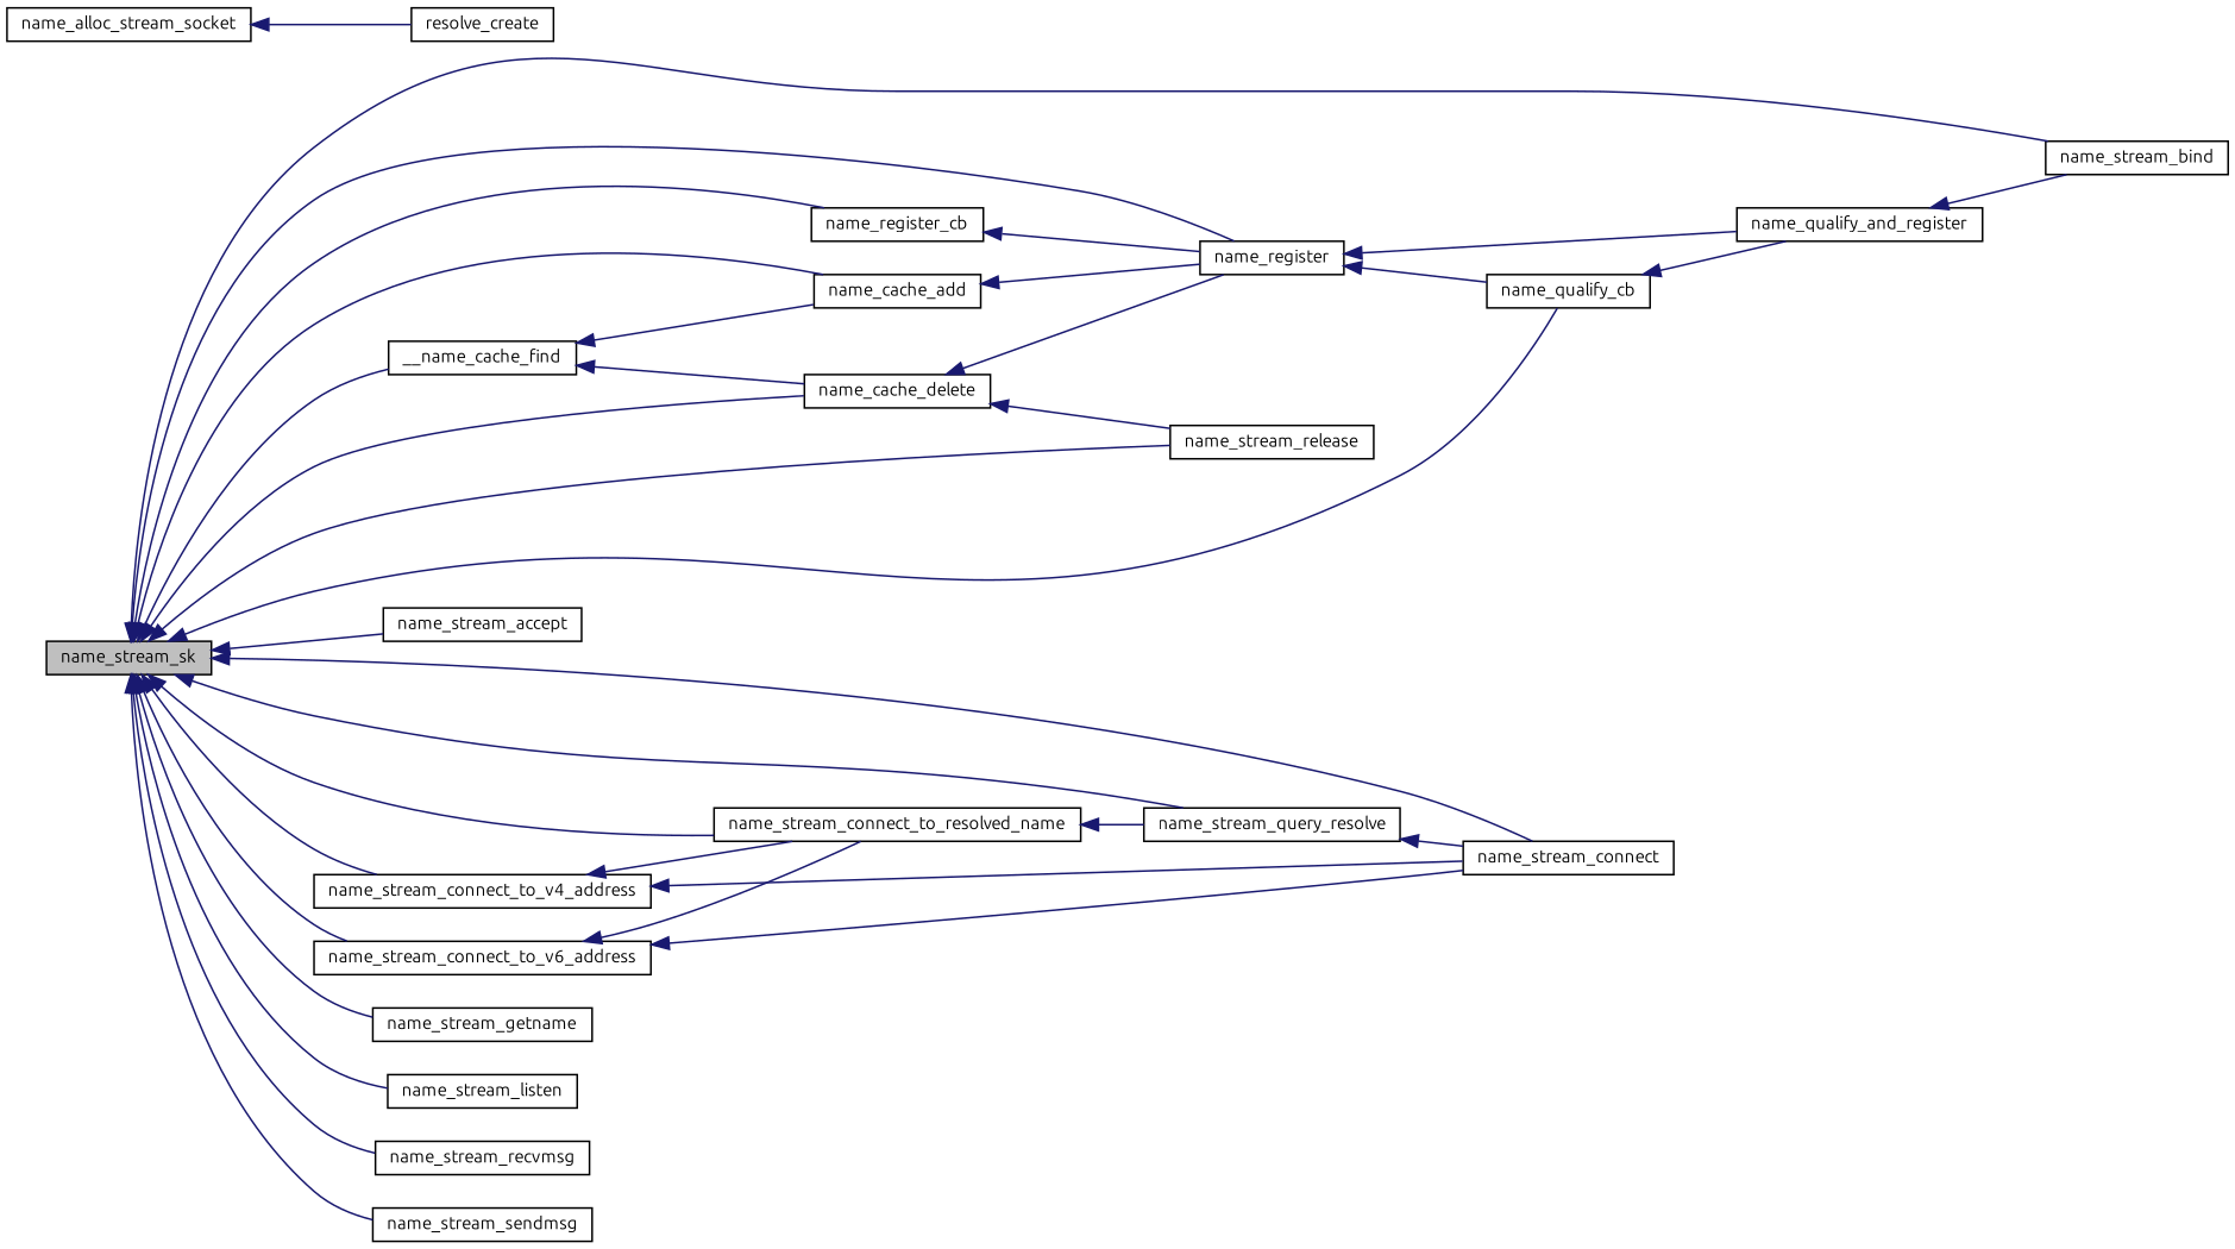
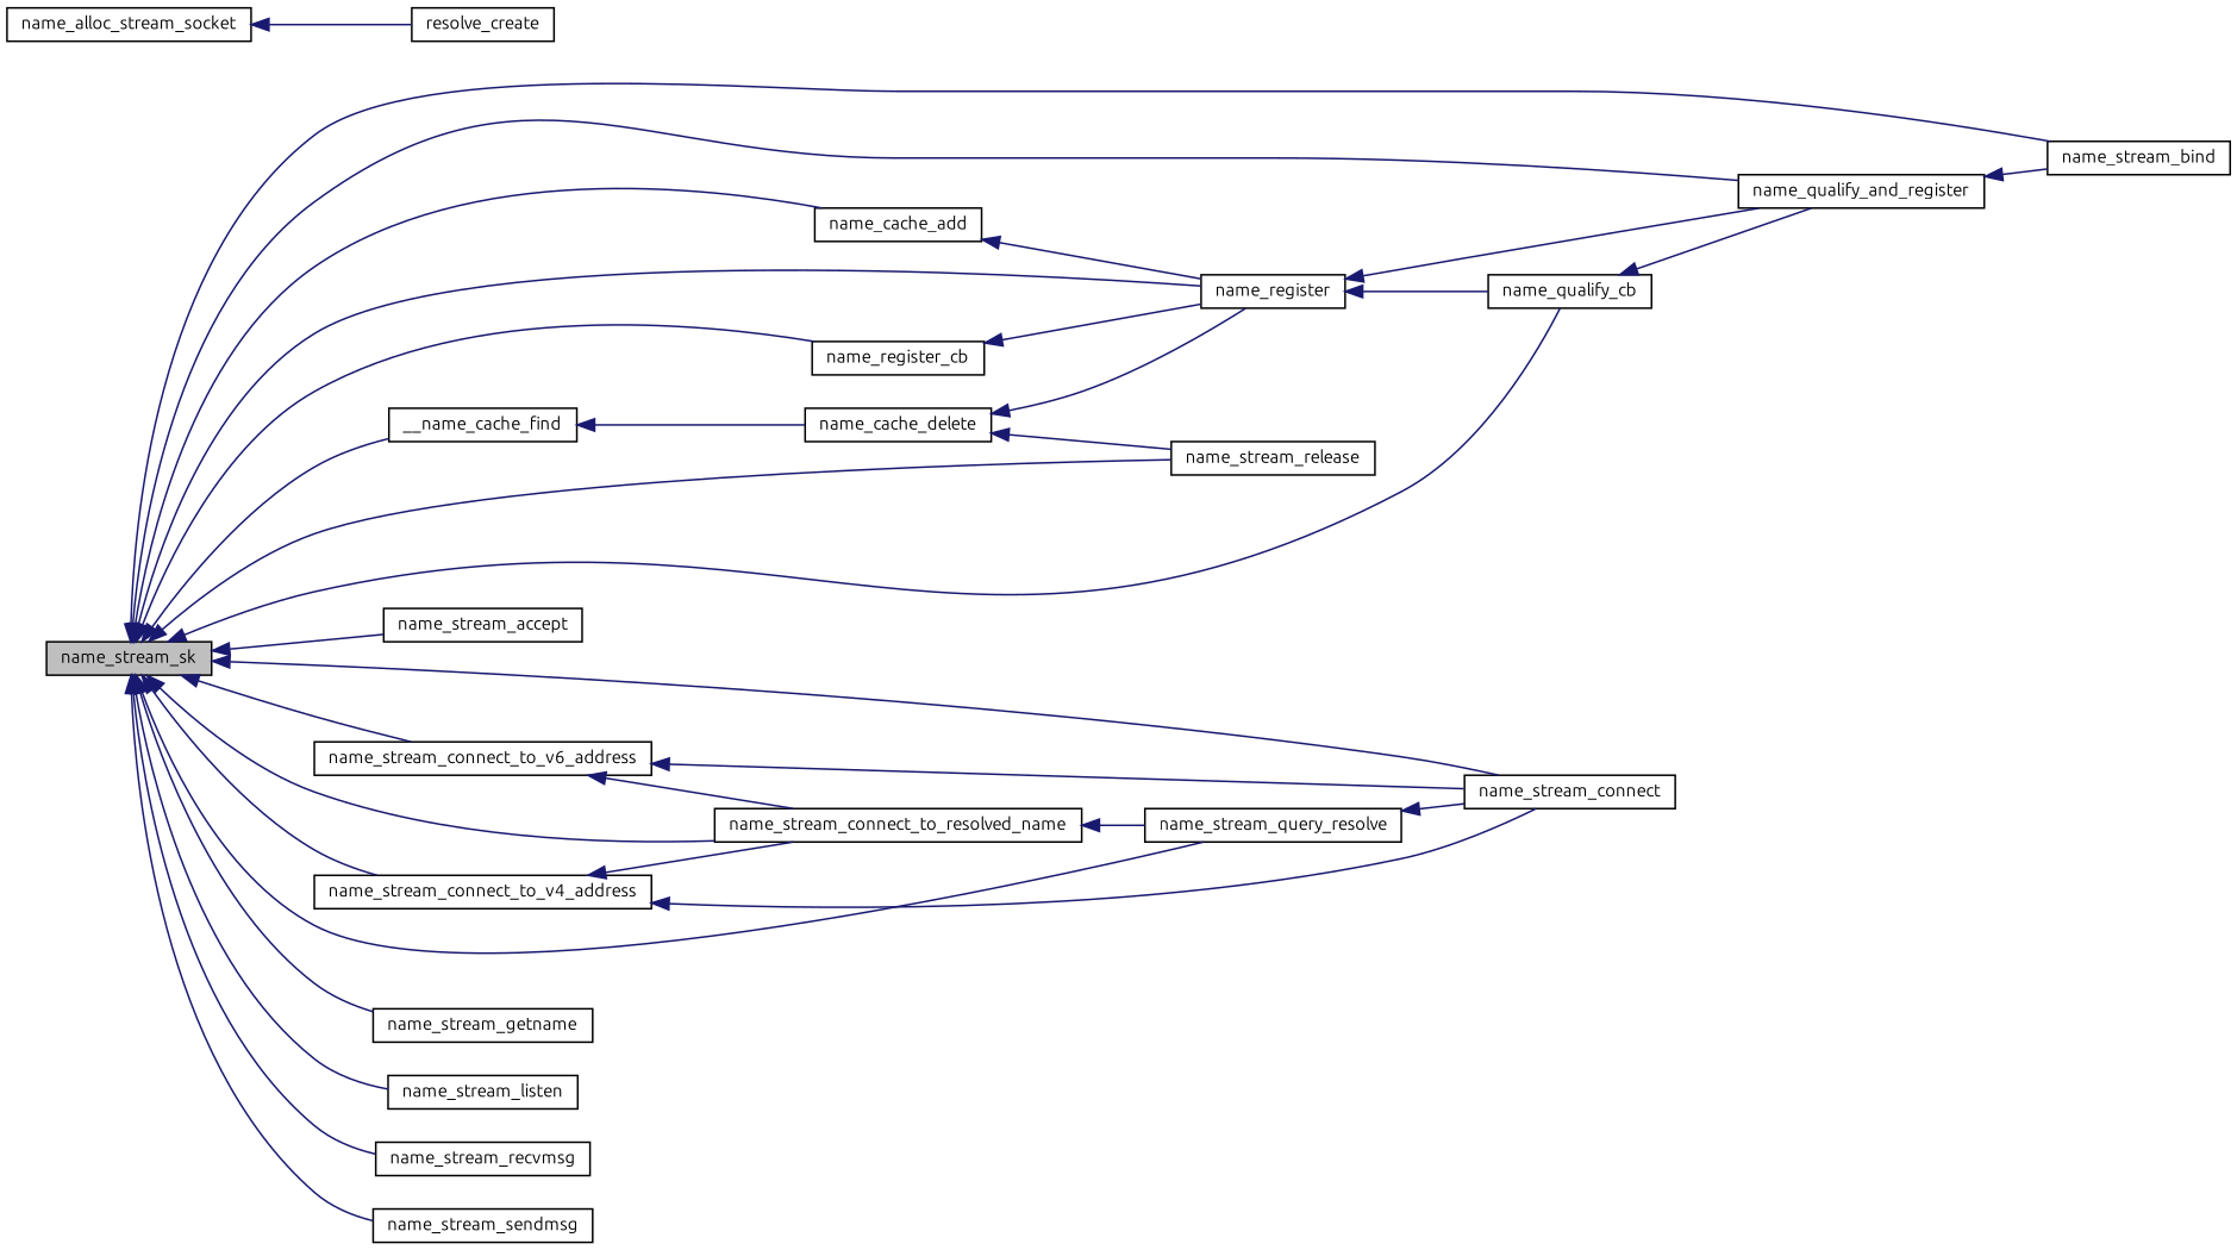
  digraph {
    fontname=Ubuntu
    rankdir=LR
    node [color=black fillcolor=white fontname=Ubuntu fontsize=10 shape=record style=filled]
    edge [color=midnightblue dir=back fontname=Ubuntu fontsize=10 labelfontname=FreeSans labelfontsize=10 style=solid]
    n1 [fillcolor=grey75 fontcolor=black height=0.2 label=name_stream_sk width=0.4]
    n2 [height=0.2 label=__name_cache_find width=0.4]
    n3 [height=0.2 label=name_register width=0.4]
    n4 [height=0.2 label=name_qualify_and_register width=0.4]
    n5 [height=0.2 label=name_stream_bind width=0.4]
    n6 [height=0.2 label=name_qualify_cb width=0.4]
    n7 [height=0.2 label=name_stream_release width=0.4]
    n8 [height=0.2 label=name_stream_accept width=0.4]
    n9 [height=0.2 label=name_register_cb width=0.4]
    n10 [height=0.2 label=name_stream_connect width=0.4]
    n11 [height=0.2 label=name_stream_connect_to_resolved_name width=0.4]
    n12 [height=0.2 label=name_stream_query_resolve width=0.4]
    n13 [height=0.2 label=name_stream_connect_to_v4_address width=0.4]
    n14 [height=0.2 label=name_stream_connect_to_v6_address width=0.4]
    n15 [height=0.2 label=name_stream_getname width=0.4]
    n16 [height=0.2 label=name_stream_listen width=0.4]
    n17 [height=0.2 label=name_stream_recvmsg width=0.4]
    n18 [height=0.2 label=name_stream_sendmsg width=0.4]
    n19 [height=0.2 label=name_cache_add width=0.4]
    n20 [height=0.2 label=name_cache_delete width=0.4]
    n21 [height=0.2 label=name_alloc_stream_socket width=0.4]
    n22 [height=0.2 label=resolve_create width=0.4]
    n1 -> n2
    n1 -> n3
-   n1 -> n20
+   n1 -> n4
    n1 -> n5
    n1 -> n6
    n1 -> n7
    n1 -> n8
    n1 -> n9
    n1 -> n10
    n1 -> n11
    n1 -> n12
    n1 -> n13
    n1 -> n14
    n1 -> n15
    n1 -> n16
    n1 -> n17
    n1 -> n18
    n1 -> n19
-   n2 -> n19
    n2 -> n20
    n3 -> n4
    n3 -> n6
    n4 -> n5
    n6 -> n4
    n9 -> n3
    n11 -> n12
    n12 -> n10
    n13 -> n10
    n13 -> n11
    n14 -> n10
    n14 -> n11
    n19 -> n3
    n20 -> n3
    n20 -> n7
    n21 -> n22
  }
